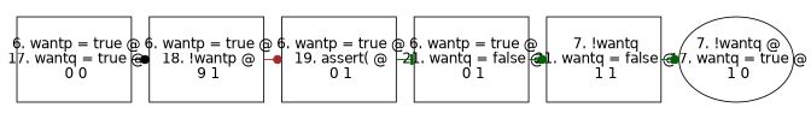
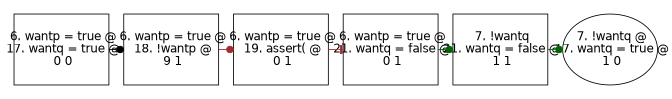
  digraph {
    rankdir=LR
    ranksep=.25
    node [fixedsize=true fontname=Helvetica fontsize=14 peripheries=1 shape=box]
    edge [arrowhead=dot color=brown]
    n1 [height=1.2 label=" 6. wantp = true @\n 17. wantq = true @\n 0 0\n" width=1.6]
    n2 [height=1.2 label=" 6. wantp = true @\n 18. !wantp @\n 9 1\n" width=1.6]
    n3 [height=1.2 label=" 6. wantp = true @\n 19. assert( @\n 0 1\n" width=1.6]
    n4 [height=1.2 label=" 6. wantp = true @\n 21. wantq = false @\n 0 1\n" width=1.6]
    n5 [height=1.2 label=" 7. !wantq\n 21. wantq = false @\n 1 1\n" width=1.6]
    n6 [height=1.2 label=" 7. !wantq @\n 17. wantq = true @\n 1 0\n" shape=ellipse width=1.6]
    n1 -> n2 [color=black]
    n2 -> n3
-   n3 -> n4 [arrowhead=tee color=darkgreen]
+   n3 -> n4 [arrowhead=tee]
    n4 -> n5 [color=darkgreen]
    n5 -> n6 [color=darkgreen]
  }
